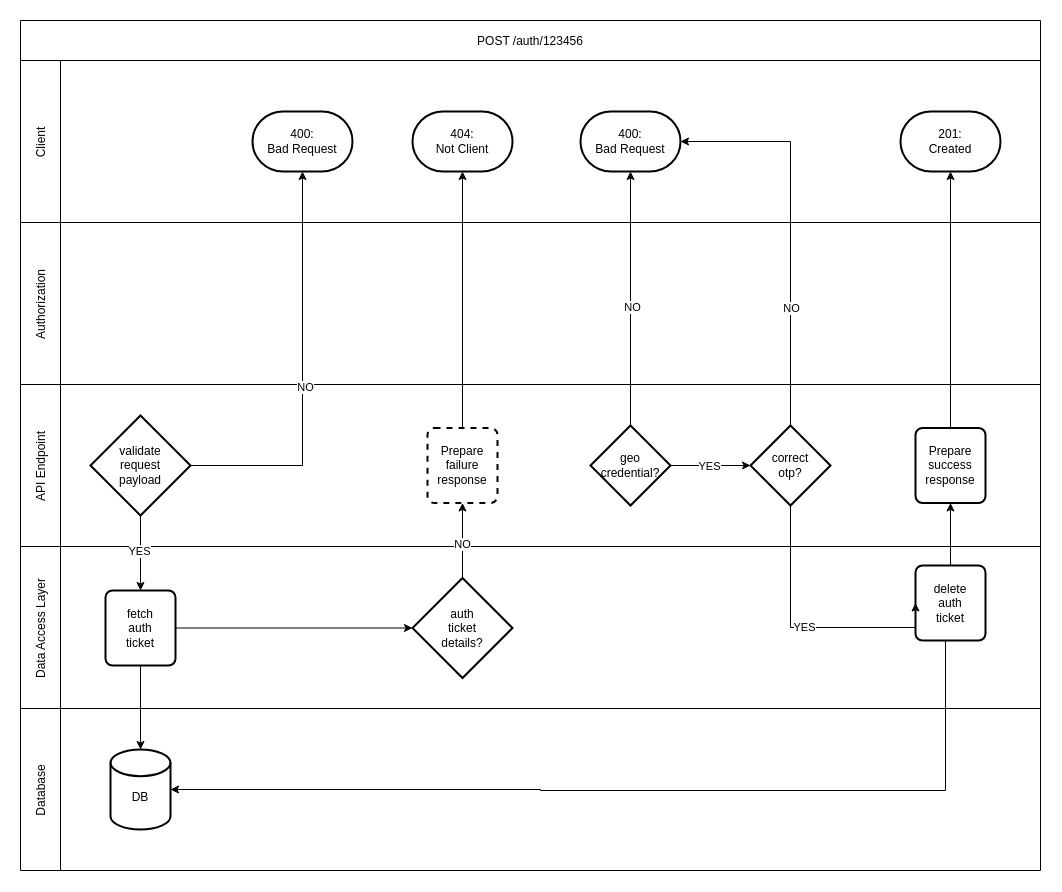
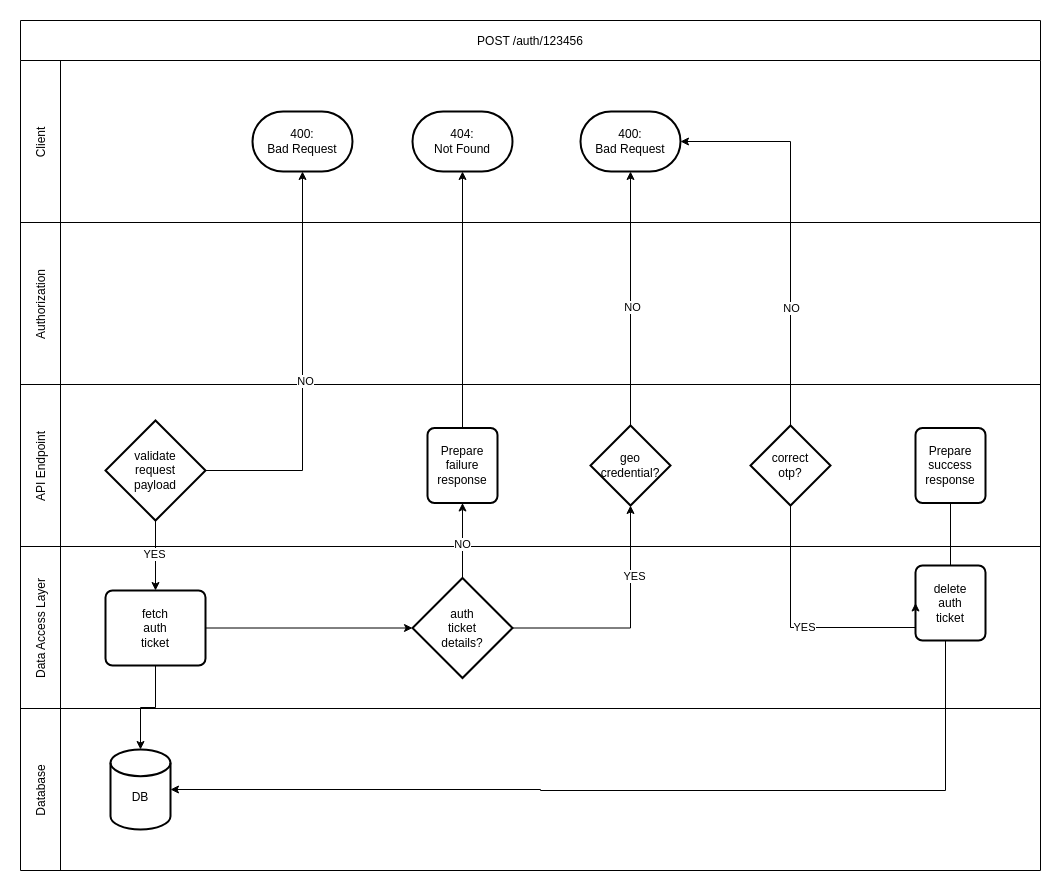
  <mxCell id="0" />
  <mxCell id="1" parent="0" />
  <mxCell id="2" value="POST /auth/123456" style="shape=table;childLayout=tableLayout;startSize=40;collapsible=0;recursiveResize=0;expand=0;" parent="1" vertex="1"><mxGeometry x="20" y="20" width="1020" height="850" as="geometry" /></mxCell>
  <mxCell id="3" value="Client" style="shape=tableRow;horizontal=0;swimlaneHead=0;swimlaneBody=0;top=0;left=0;strokeColor=inherit;bottom=0;right=0;dropTarget=0;fontStyle=0;fillColor=none;points=[[0,0.5],[1,0.5]];portConstraint=eastwest;startSize=40;collapsible=0;recursiveResize=0;expand=0;" parent="2" vertex="1"><mxGeometry y="40" width="1020" height="162" as="geometry" /></mxCell>
  <mxCell id="4" value="" style="swimlane;swimlaneHead=0;swimlaneBody=0;fontStyle=0;connectable=0;strokeColor=inherit;fillColor=none;startSize=0;collapsible=0;recursiveResize=0;expand=0;" parent="3" vertex="1"><mxGeometry x="40" width="980" height="162" as="geometry"><mxRectangle width="980" height="162" as="alternateBounds" /></mxGeometry></mxCell>
  <mxCell id="5" value="400:&lt;div&gt;Bad Request&lt;/div&gt;" style="strokeWidth=2;html=1;shape=mxgraph.flowchart.terminator;whiteSpace=wrap;" vertex="1" parent="4"><mxGeometry x="192" y="51" width="100" height="60" as="geometry" /></mxCell>
- <mxCell id="6" value="404:&lt;div&gt;Not Client&lt;/div&gt;" style="strokeWidth=2;html=1;shape=mxgraph.flowchart.terminator;whiteSpace=wrap;" vertex="1" parent="4"><mxGeometry x="352" y="51" width="100" height="60" as="geometry" /></mxCell>
- <mxCell id="7" value="201:&lt;div&gt;Created&lt;/div&gt;" style="strokeWidth=2;html=1;shape=mxgraph.flowchart.terminator;whiteSpace=wrap;" vertex="1" parent="4"><mxGeometry x="840" y="51" width="100" height="60" as="geometry" /></mxCell>
+ <mxCell id="6" value="404:&lt;div&gt;Not Found&lt;/div&gt;" style="strokeWidth=2;html=1;shape=mxgraph.flowchart.terminator;whiteSpace=wrap;" vertex="1" parent="4"><mxGeometry x="352" y="51" width="100" height="60" as="geometry" /></mxCell>
  <mxCell id="8" value="Prepare&lt;br&gt;success&lt;br&gt;response" style="rounded=1;whiteSpace=wrap;html=1;absoluteArcSize=1;arcSize=14;strokeWidth=2;shadow=0;glass=0;sketch=0;gradientColor=none;" vertex="1" parent="4"><mxGeometry x="855" y="367.5" width="70" height="75" as="geometry" /></mxCell>
- <mxCell id="9" style="edgeStyle=orthogonalEdgeStyle;rounded=0;orthogonalLoop=1;jettySize=auto;html=1;entryX=0.5;entryY=1;entryDx=0;entryDy=0;entryPerimeter=0;" edge="1" parent="4" source="8" target="7"><mxGeometry relative="1" as="geometry"><mxPoint x="402" y="180" as="targetPoint" /></mxGeometry></mxCell>
  <mxCell id="10" value="400:&lt;div&gt;Bad Request&lt;/div&gt;" style="strokeWidth=2;html=1;shape=mxgraph.flowchart.terminator;whiteSpace=wrap;" vertex="1" parent="4"><mxGeometry x="520" y="51" width="100" height="60" as="geometry" /></mxCell>
  <mxCell id="11" value="Authorization" style="shape=tableRow;horizontal=0;swimlaneHead=0;swimlaneBody=0;top=0;left=0;strokeColor=inherit;bottom=0;right=0;dropTarget=0;fontStyle=0;fillColor=none;points=[[0,0.5],[1,0.5]];portConstraint=eastwest;startSize=40;collapsible=0;recursiveResize=0;expand=0;" parent="2" vertex="1"><mxGeometry y="202" width="1020" height="162" as="geometry" /></mxCell>
  <mxCell id="12" value="" style="swimlane;swimlaneHead=0;swimlaneBody=0;fontStyle=0;connectable=0;strokeColor=inherit;fillColor=none;startSize=0;collapsible=0;recursiveResize=0;expand=0;" parent="11" vertex="1"><mxGeometry x="40" width="980" height="162" as="geometry"><mxRectangle width="980" height="162" as="alternateBounds" /></mxGeometry></mxCell>
  <mxCell id="13" value="API Endpoint" style="shape=tableRow;horizontal=0;swimlaneHead=0;swimlaneBody=0;top=0;left=0;strokeColor=inherit;bottom=0;right=0;dropTarget=0;fontStyle=0;fillColor=none;points=[[0,0.5],[1,0.5]];portConstraint=eastwest;startSize=40;collapsible=0;recursiveResize=0;expand=0;" parent="2" vertex="1"><mxGeometry y="364" width="1020" height="162" as="geometry" /></mxCell>
  <mxCell id="14" style="swimlane;swimlaneHead=0;swimlaneBody=0;fontStyle=0;connectable=0;strokeColor=inherit;fillColor=none;startSize=0;collapsible=0;recursiveResize=0;expand=0;" parent="13" vertex="1"><mxGeometry x="40" width="980" height="162" as="geometry"><mxRectangle width="980" height="162" as="alternateBounds" /></mxGeometry></mxCell>
- <mxCell id="15" value="validate&lt;div&gt;request&lt;/div&gt;&lt;div&gt;payload&lt;/div&gt;" style="strokeWidth=2;html=1;shape=mxgraph.flowchart.decision;whiteSpace=wrap;" vertex="1" parent="14"><mxGeometry x="30" y="31" width="100" height="100" as="geometry" /></mxCell>
- <mxCell id="16" value="Prepare&lt;br&gt;failure&lt;div&gt;response&lt;/div&gt;" style="rounded=1;whiteSpace=wrap;html=1;absoluteArcSize=1;arcSize=14;strokeWidth=2;shadow=0;glass=0;sketch=0;gradientColor=none;dashed=1;" vertex="1" parent="14"><mxGeometry x="367" y="43.5" width="70" height="75" as="geometry" /></mxCell>
- <mxCell id="17" value="" style="edgeStyle=orthogonalEdgeStyle;rounded=0;orthogonalLoop=1;jettySize=auto;html=1;" edge="1" parent="14" source="19" target="20"><mxGeometry relative="1" as="geometry" /></mxCell>
- <mxCell id="18" value="YES" style="edgeLabel;html=1;align=center;verticalAlign=middle;resizable=0;points=[];" vertex="1" connectable="0" parent="17"><mxGeometry x="-0.046" relative="1" as="geometry"><mxPoint as="offset" /></mxGeometry></mxCell>
+ <mxCell id="15" value="validate&lt;div&gt;request&lt;/div&gt;&lt;div&gt;payload&lt;/div&gt;" style="strokeWidth=2;html=1;shape=mxgraph.flowchart.decision;whiteSpace=wrap;" vertex="1" parent="14"><mxGeometry x="45" y="36" width="100" height="100" as="geometry" /></mxCell>
+ <mxCell id="16" value="Prepare&lt;br&gt;failure&lt;div&gt;response&lt;/div&gt;" style="rounded=1;whiteSpace=wrap;html=1;absoluteArcSize=1;arcSize=14;strokeWidth=2;shadow=0;glass=0;sketch=0;gradientColor=none;" vertex="1" parent="14"><mxGeometry x="367" y="43.5" width="70" height="75" as="geometry" /></mxCell>
  <mxCell id="19" value="&lt;div&gt;geo&lt;/div&gt;&lt;div&gt;credential?&lt;br&gt;&lt;/div&gt;" style="rhombus;whiteSpace=wrap;html=1;strokeWidth=2;" vertex="1" parent="14"><mxGeometry x="530" y="41" width="80" height="80" as="geometry" /></mxCell>
  <mxCell id="20" value="correct&lt;div&gt;otp?&lt;/div&gt;" style="rhombus;whiteSpace=wrap;html=1;strokeWidth=2;" vertex="1" parent="14"><mxGeometry x="690" y="41" width="80" height="80" as="geometry" /></mxCell>
  <mxCell id="21" value="Data Access Layer" style="shape=tableRow;horizontal=0;swimlaneHead=0;swimlaneBody=0;top=0;left=0;strokeColor=inherit;bottom=0;right=0;dropTarget=0;fontStyle=0;fillColor=none;points=[[0,0.5],[1,0.5]];portConstraint=eastwest;startSize=40;collapsible=0;recursiveResize=0;expand=0;" parent="2" vertex="1"><mxGeometry y="526" width="1020" height="162" as="geometry" /></mxCell>
  <mxCell id="22" style="swimlane;swimlaneHead=0;swimlaneBody=0;fontStyle=0;connectable=0;strokeColor=inherit;fillColor=none;startSize=0;collapsible=0;recursiveResize=0;expand=0;" parent="21" vertex="1"><mxGeometry x="40" width="980" height="162" as="geometry"><mxRectangle width="980" height="162" as="alternateBounds" /></mxGeometry></mxCell>
  <mxCell id="23" style="edgeStyle=orthogonalEdgeStyle;rounded=0;orthogonalLoop=1;jettySize=auto;html=1;" edge="1" parent="22" source="24" target="25"><mxGeometry relative="1" as="geometry" /></mxCell>
- <mxCell id="24" value="fetch&lt;div&gt;auth&lt;/div&gt;&lt;div&gt;ticket&lt;/div&gt;" style="rounded=1;whiteSpace=wrap;html=1;absoluteArcSize=1;arcSize=14;strokeWidth=2;shadow=0;glass=0;sketch=0;gradientColor=none;" parent="22" vertex="1"><mxGeometry x="45" y="44" width="70" height="75" as="geometry" /></mxCell>
+ <mxCell id="24" value="fetch&lt;div&gt;auth&lt;/div&gt;&lt;div&gt;ticket&lt;/div&gt;" style="rounded=1;whiteSpace=wrap;html=1;absoluteArcSize=1;arcSize=14;strokeWidth=2;shadow=0;glass=0;sketch=0;gradientColor=none;" parent="22" vertex="1"><mxGeometry x="45" y="44" width="100" height="75" as="geometry" /></mxCell>
  <mxCell id="25" value="auth&lt;div&gt;ticket&lt;/div&gt;&lt;div&gt;details?&lt;/div&gt;" style="strokeWidth=2;html=1;shape=mxgraph.flowchart.decision;whiteSpace=wrap;" vertex="1" parent="22"><mxGeometry x="352" y="31.5" width="100" height="100" as="geometry" /></mxCell>
  <mxCell id="26" value="delete&lt;div&gt;auth&lt;/div&gt;&lt;div&gt;ticket&lt;/div&gt;" style="rounded=1;whiteSpace=wrap;html=1;absoluteArcSize=1;arcSize=14;strokeWidth=2;shadow=0;glass=0;sketch=0;gradientColor=none;" vertex="1" parent="22"><mxGeometry x="855" y="19" width="70" height="75" as="geometry" /></mxCell>
  <mxCell id="27" value="Database" style="shape=tableRow;horizontal=0;swimlaneHead=0;swimlaneBody=0;top=0;left=0;strokeColor=inherit;bottom=0;right=0;dropTarget=0;fontStyle=0;fillColor=none;points=[[0,0.5],[1,0.5]];portConstraint=eastwest;startSize=40;collapsible=0;recursiveResize=0;expand=0;" parent="2" vertex="1"><mxGeometry y="688" width="1020" height="162" as="geometry" /></mxCell>
  <mxCell id="28" style="swimlane;swimlaneHead=0;swimlaneBody=0;fontStyle=0;connectable=0;strokeColor=inherit;fillColor=none;startSize=0;collapsible=0;recursiveResize=0;expand=0;" parent="27" vertex="1"><mxGeometry x="40" width="980" height="162" as="geometry"><mxRectangle width="980" height="162" as="alternateBounds" /></mxGeometry></mxCell>
  <mxCell id="29" value="&lt;br&gt;DB" style="strokeWidth=2;html=1;shape=mxgraph.flowchart.database;whiteSpace=wrap;rounded=0;shadow=0;glass=0;sketch=0;gradientColor=none;" parent="28" vertex="1"><mxGeometry x="50" y="41" width="60" height="80" as="geometry" /></mxCell>
  <mxCell id="30" style="edgeStyle=orthogonalEdgeStyle;rounded=0;orthogonalLoop=1;jettySize=auto;html=1;" parent="2" source="24" target="29" edge="1"><mxGeometry relative="1" as="geometry" /></mxCell>
  <mxCell id="31" style="edgeStyle=orthogonalEdgeStyle;rounded=0;orthogonalLoop=1;jettySize=auto;html=1;entryX=0.5;entryY=1;entryDx=0;entryDy=0;entryPerimeter=0;" edge="1" parent="2" source="15" target="5"><mxGeometry relative="1" as="geometry" /></mxCell>
  <mxCell id="32" value="NO" style="edgeLabel;html=1;align=center;verticalAlign=middle;resizable=0;points=[];" vertex="1" connectable="0" parent="31"><mxGeometry x="-0.057" y="-2" relative="1" as="geometry"><mxPoint as="offset" /></mxGeometry></mxCell>
  <mxCell id="33" style="edgeStyle=orthogonalEdgeStyle;rounded=0;orthogonalLoop=1;jettySize=auto;html=1;entryX=0.5;entryY=0;entryDx=0;entryDy=0;exitX=0.5;exitY=1;exitDx=0;exitDy=0;exitPerimeter=0;" edge="1" parent="2" source="15" target="24"><mxGeometry relative="1" as="geometry" /></mxCell>
  <mxCell id="34" value="YES" style="edgeLabel;html=1;align=center;verticalAlign=middle;resizable=0;points=[];" vertex="1" connectable="0" parent="33"><mxGeometry x="-0.06" y="-2" relative="1" as="geometry"><mxPoint as="offset" /></mxGeometry></mxCell>
  <mxCell id="35" style="edgeStyle=orthogonalEdgeStyle;rounded=0;orthogonalLoop=1;jettySize=auto;html=1;entryX=0.5;entryY=1;entryDx=0;entryDy=0;" edge="1" parent="2" source="25" target="16"><mxGeometry relative="1" as="geometry" /></mxCell>
  <mxCell id="36" value="NO" style="edgeLabel;html=1;align=center;verticalAlign=middle;resizable=0;points=[];" vertex="1" connectable="0" parent="35"><mxGeometry x="-0.098" y="1" relative="1" as="geometry"><mxPoint as="offset" /></mxGeometry></mxCell>
  <mxCell id="37" style="edgeStyle=orthogonalEdgeStyle;rounded=0;orthogonalLoop=1;jettySize=auto;html=1;" edge="1" parent="2" source="16" target="6"><mxGeometry relative="1" as="geometry" /></mxCell>
+ <mxCell id="38" value="" style="edgeStyle=orthogonalEdgeStyle;rounded=0;orthogonalLoop=1;jettySize=auto;html=1;" edge="1" parent="2" source="25" target="19"><mxGeometry relative="1" as="geometry" /></mxCell>
+ <mxCell id="39" value="YES" style="edgeLabel;html=1;align=center;verticalAlign=middle;resizable=0;points=[];" vertex="1" connectable="0" parent="38"><mxGeometry x="0.417" y="-3" relative="1" as="geometry"><mxPoint as="offset" /></mxGeometry></mxCell>
  <mxCell id="40" value="YES" style="edgeStyle=orthogonalEdgeStyle;rounded=0;orthogonalLoop=1;jettySize=auto;html=1;entryX=0;entryY=0.5;entryDx=0;entryDy=0;" edge="1" parent="2" source="20" target="26"><mxGeometry relative="1" as="geometry"><Array as="points"><mxPoint x="770" y="607" /></Array></mxGeometry></mxCell>
  <mxCell id="41" style="edgeStyle=orthogonalEdgeStyle;rounded=0;orthogonalLoop=1;jettySize=auto;html=1;entryX=0.5;entryY=1;entryDx=0;entryDy=0;entryPerimeter=0;" edge="1" parent="2" source="19" target="10"><mxGeometry relative="1" as="geometry"><mxPoint x="610" y="170" as="targetPoint" /></mxGeometry></mxCell>
  <mxCell id="42" value="NO" style="edgeLabel;html=1;align=center;verticalAlign=middle;resizable=0;points=[];" vertex="1" connectable="0" parent="41"><mxGeometry x="-0.06" y="-1" relative="1" as="geometry"><mxPoint as="offset" /></mxGeometry></mxCell>
  <mxCell id="43" style="edgeStyle=orthogonalEdgeStyle;rounded=0;orthogonalLoop=1;jettySize=auto;html=1;entryX=1;entryY=0.5;entryDx=0;entryDy=0;entryPerimeter=0;" edge="1" parent="2" source="20" target="10"><mxGeometry relative="1" as="geometry"><mxPoint x="760" y="210" as="targetPoint" /><Array as="points"><mxPoint x="770" y="121" /></Array></mxGeometry></mxCell>
  <mxCell id="44" value="NO" style="edgeLabel;html=1;align=center;verticalAlign=middle;resizable=0;points=[];" vertex="1" connectable="0" parent="43"><mxGeometry x="-0.399" relative="1" as="geometry"><mxPoint as="offset" /></mxGeometry></mxCell>
  <mxCell id="45" style="edgeStyle=orthogonalEdgeStyle;rounded=0;orthogonalLoop=1;jettySize=auto;html=1;entryX=1;entryY=0.5;entryDx=0;entryDy=0;entryPerimeter=0;" edge="1" parent="2" source="26" target="29"><mxGeometry relative="1" as="geometry"><Array as="points"><mxPoint x="925" y="770" /><mxPoint x="520" y="770" /><mxPoint x="520" y="769" /></Array></mxGeometry></mxCell>
- <mxCell id="46" style="edgeStyle=orthogonalEdgeStyle;rounded=0;orthogonalLoop=1;jettySize=auto;html=1;entryX=0.5;entryY=1;entryDx=0;entryDy=0;" edge="1" parent="2" source="26" target="8"><mxGeometry relative="1" as="geometry" /></mxCell>
+ <mxCell id="46" style="edgeStyle=orthogonalEdgeStyle;rounded=0;orthogonalLoop=1;jettySize=auto;html=1;entryX=0.5;entryY=1;entryDx=0;entryDy=0;endArrow=none;" edge="1" parent="2" source="26" target="8"><mxGeometry relative="1" as="geometry" /></mxCell>
